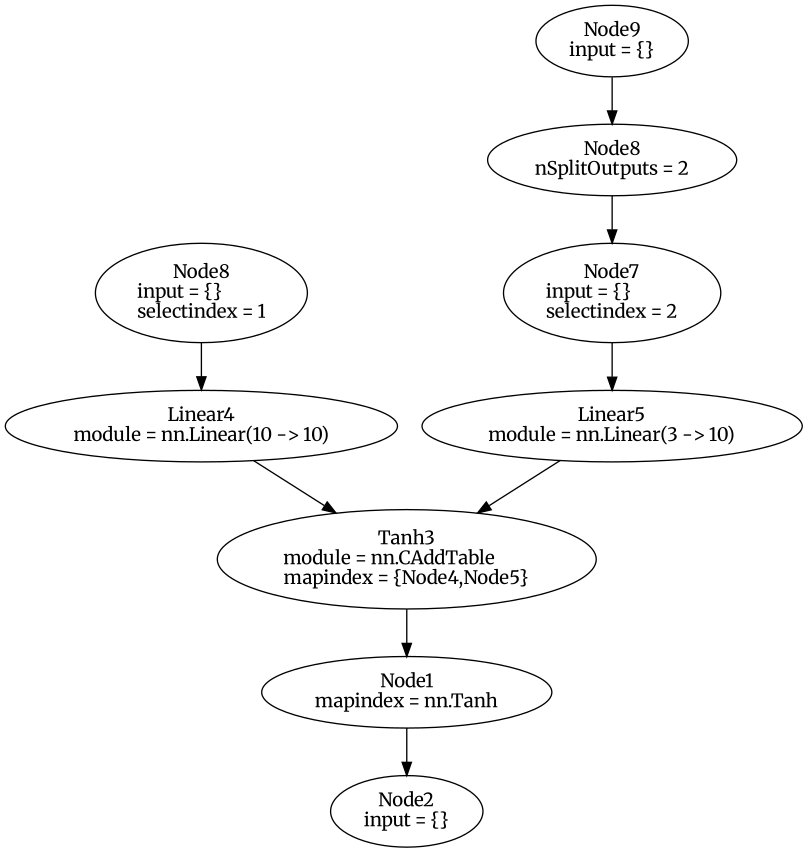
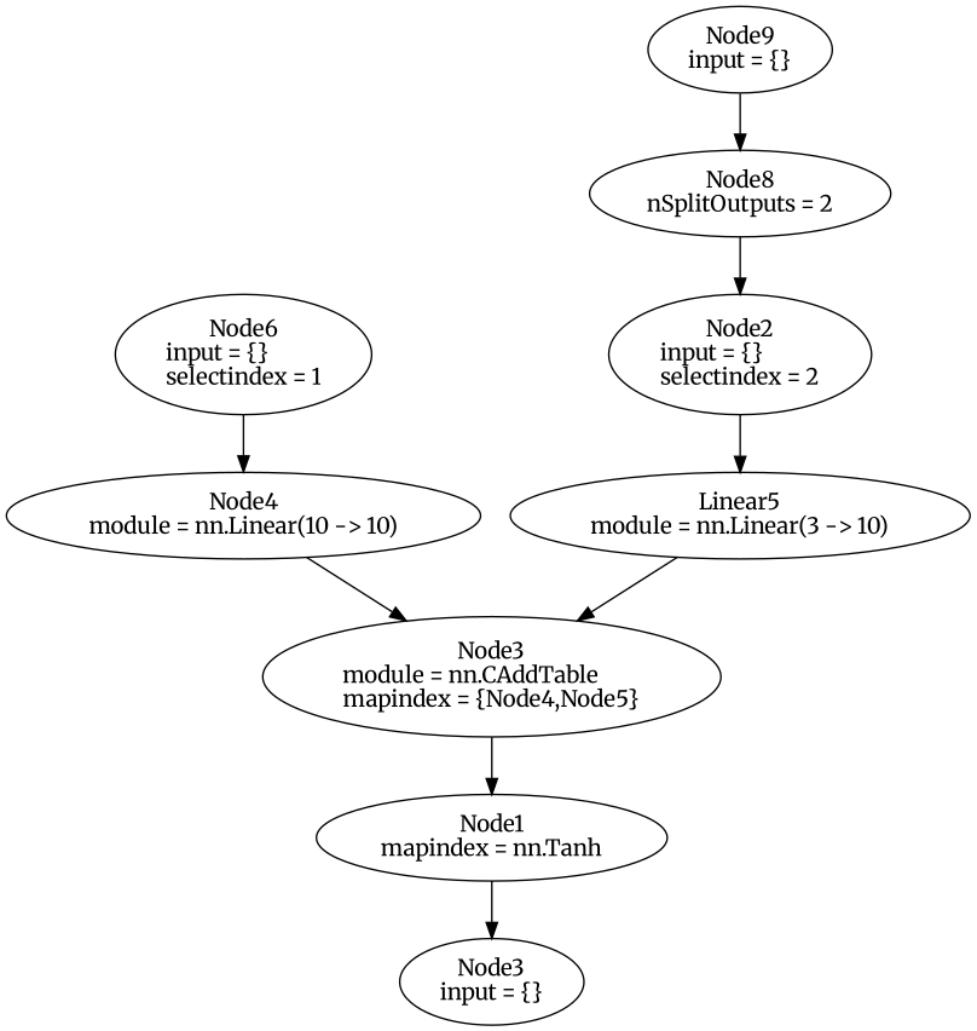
  digraph {
    fontname=Merriweather
    node [fontname=Merriweather shape=oval]
    edge [fontname=Merriweather]
    n1 [height=0.70711 label="Node1\nmapindex = nn.Tanh" width=2.3212]
-   n2 [height=0.70711 label="Node2\ninput = {}" width=1.4361]
-   n3 [height=0.98209 label="Tanh3\nmodule = nn.CAddTable\lmapindex = {Node4,Node5}" width=3.4902]
-   n4 [height=0.70711 label="Linear4\nmodule = nn.Linear(10 -> 10)" width=3.6102]
+   n2 [height=0.70711 label="Node3\ninput = {}" width=1.4361]
+   n3 [height=0.98209 label="Node3\nmodule = nn.CAddTable\lmapindex = {Node4,Node5}" width=3.4902]
+   n4 [height=0.70711 label="Node4\nmodule = nn.Linear(10 -> 10)" width=3.6102]
    n5 [height=0.70711 label="Linear5\nmodule = nn.Linear(3 -> 10)" width=3.4727]
-   n6 [height=0.98209 label="Node8\ninput = {}\lselectindex = 1" width=1.9812]
-   n7 [height=0.98209 label="Node7\ninput = {}\lselectindex = 2" width=1.9812]
+   n6 [height=0.98209 label="Node6\ninput = {}\lselectindex = 1" width=1.9812]
+   n7 [height=0.98209 label="Node2\ninput = {}\lselectindex = 2" width=1.9812]
    n8 [height=0.70711 label="Node8\nnSplitOutputs = 2" width=2.2723]
    n9 [height=0.70711 label="Node9\ninput = {}" width=1.4361]
    n1 -> n2
    n3 -> n1
    n4 -> n3
    n5 -> n3
    n6 -> n4
    n7 -> n5
    n8 -> n7
    n9 -> n8
  }
